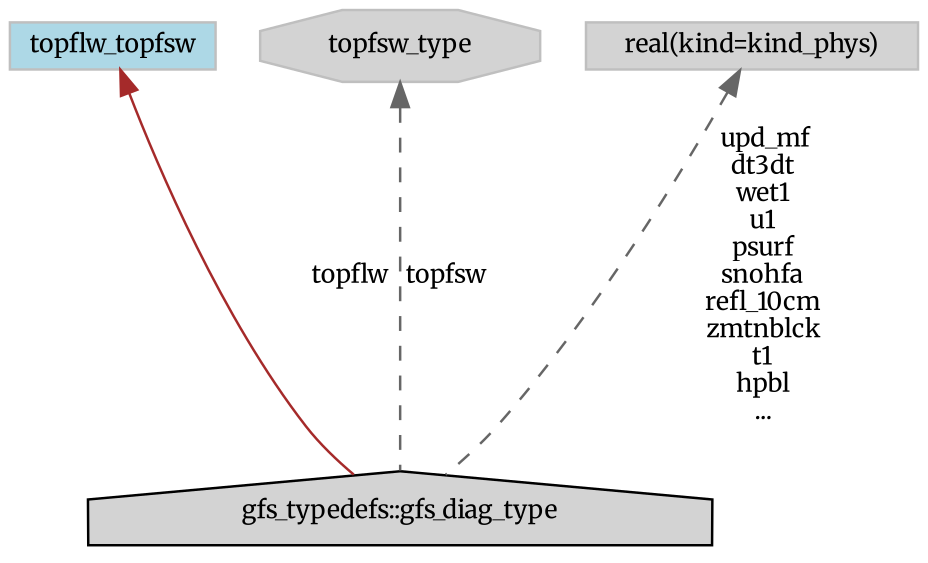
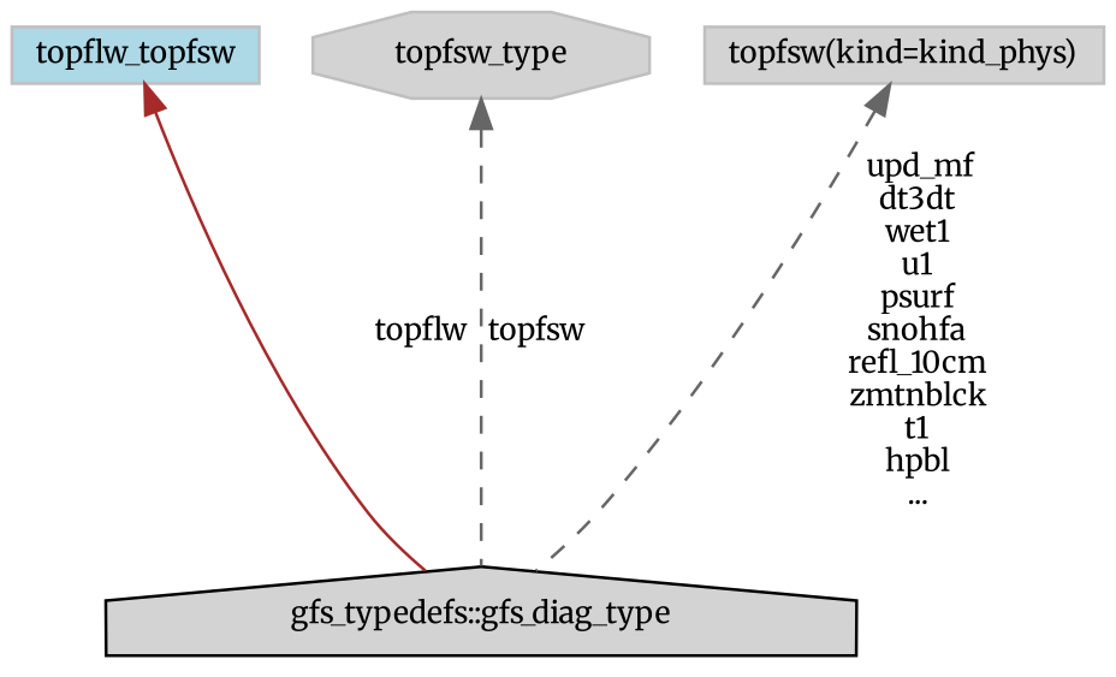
  digraph {
    fontname=Merriweather
    node [color=grey75 fillcolor=lightgrey fontname=Merriweather fontsize=10 shape=box style=filled]
    edge [color=gray40 dir=back fontname=Merriweather fontsize=10 labelfontname=Helvetica labelfontsize=10 style=dashed]
    n1 [color=black fontcolor=black height=0.2 label="gfs_typedefs::gfs_diag_type" shape=house width=0.4]
    n2 [fillcolor=lightblue height=0.2 label=topflw_topfsw width=0.4]
    n3 [height=0.2 label=topfsw_type shape=octagon width=0.4]
-   n4 [height=0.2 label="real(kind=kind_phys)" width=0.4]
+   n4 [height=0.2 label="topfsw(kind=kind_phys)" width=0.4]
    n2 -> n1 [color=brown label=" topflw" style=solid]
    n3 -> n1 [label=" topfsw"]
    n4 -> n1 [label=" upd_mf\ndt3dt\nwet1\nu1\npsurf\nsnohfa\nrefl_10cm\nzmtnblck\nt1\nhpbl\n..."]
  }
